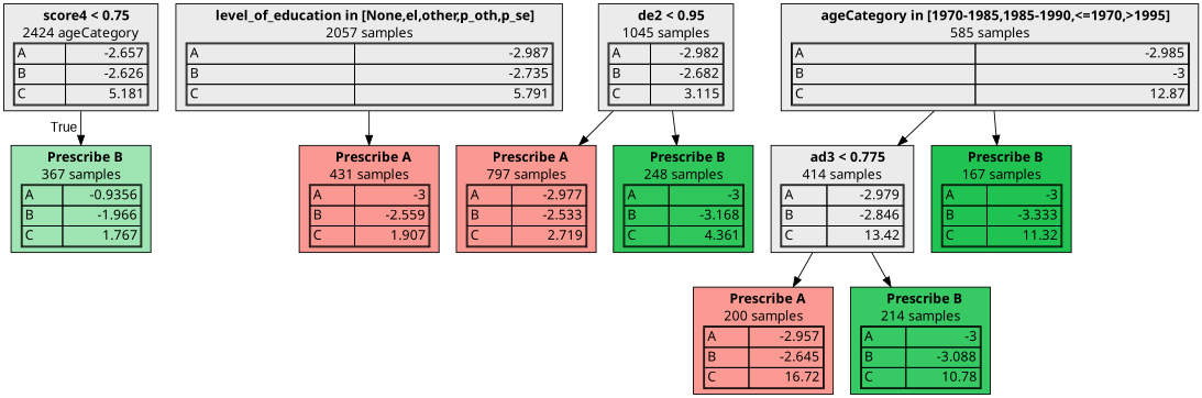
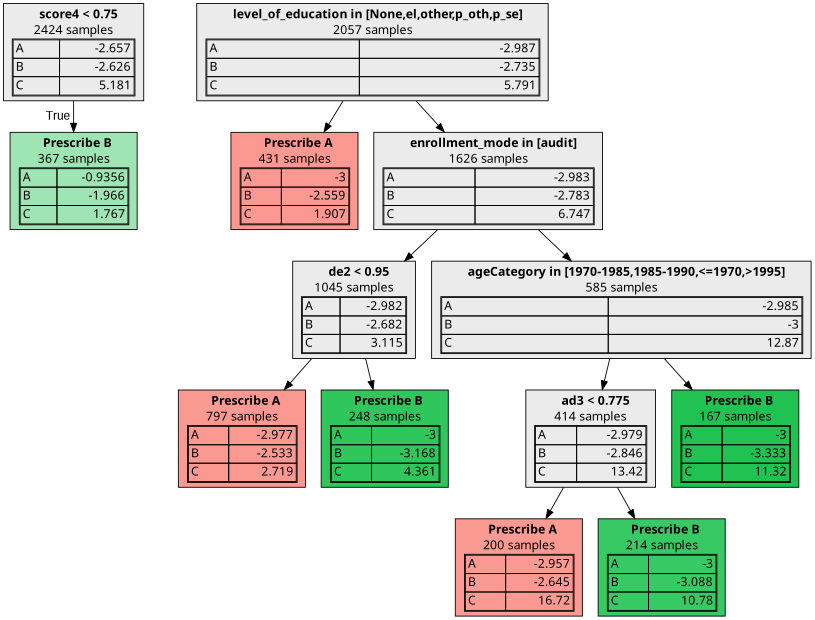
  digraph {
    node [fillcolor="#EBEBEB" fontname="bold arial" shape=box style=filled color=black]
-   n1 [label=<  <TABLE BORDER="0" CELLPADDING="0">       <TR>     <TD>       <B> score4 &lt; 0.75</B>     </TD>   </TR>      <TR>       <TD>2424 ageCategory</TD>     </TR>     <TR>   <TD>     <TABLE CELLSPACING="0">                <TR class="highlighted">     <TD ALIGN="LEFT">A</TD>     <TD ALIGN="RIGHT">-2.657</TD>   </TR>   <TR >     <TD ALIGN="LEFT">B</TD>     <TD ALIGN="RIGHT">-2.626</TD>   </TR>   <TR >     <TD ALIGN="LEFT">C</TD>     <TD ALIGN="RIGHT">5.181</TD>   </TR>      </TABLE>   </TD> </TR>    </TABLE> > color=""]
+   n1 [label=<  <TABLE BORDER="0" CELLPADDING="0">       <TR>     <TD>       <B> score4 &lt; 0.75</B>     </TD>   </TR>      <TR>       <TD>2424 samples</TD>     </TR>     <TR>   <TD>     <TABLE CELLSPACING="0">                <TR class="highlighted">     <TD ALIGN="LEFT">A</TD>     <TD ALIGN="RIGHT">-2.657</TD>   </TR>   <TR >     <TD ALIGN="LEFT">B</TD>     <TD ALIGN="RIGHT">-2.626</TD>   </TR>   <TR >     <TD ALIGN="LEFT">C</TD>     <TD ALIGN="RIGHT">5.181</TD>   </TR>      </TABLE>   </TD> </TR>    </TABLE> > color=""]
    n2 [fillcolor="#00BA3860" label=<  <TABLE BORDER="0" CELLPADDING="0">       <TR>     <TD>       <B>Prescribe B</B>     </TD>   </TR>      <TR>       <TD>367 samples</TD>     </TR>     <TR>   <TD>     <TABLE CELLSPACING="0">                <TR >     <TD ALIGN="LEFT">A</TD>     <TD ALIGN="RIGHT">-0.9356</TD>   </TR>   <TR class="highlighted">     <TD ALIGN="LEFT">B</TD>     <TD ALIGN="RIGHT">-1.966</TD>   </TR>   <TR >     <TD ALIGN="LEFT">C</TD>     <TD ALIGN="RIGHT">1.767</TD>   </TR>      </TABLE>   </TD> </TR>    </TABLE> >]
    n3 [label=<  <TABLE BORDER="0" CELLPADDING="0">       <TR>     <TD>       <B> level_of_education in [None,el,other,p_oth,p_se]</B>     </TD>   </TR>      <TR>       <TD>2057 samples</TD>     </TR>     <TR>   <TD>     <TABLE CELLSPACING="0">                <TR class="highlighted">     <TD ALIGN="LEFT">A</TD>     <TD ALIGN="RIGHT">-2.987</TD>   </TR>   <TR >     <TD ALIGN="LEFT">B</TD>     <TD ALIGN="RIGHT">-2.735</TD>   </TR>   <TR >     <TD ALIGN="LEFT">C</TD>     <TD ALIGN="RIGHT">5.791</TD>   </TR>      </TABLE>   </TD> </TR>    </TABLE> > color=""]
    n4 [fillcolor="#F8766Dc0" label=<  <TABLE BORDER="0" CELLPADDING="0">       <TR>     <TD>       <B>Prescribe A</B>     </TD>   </TR>      <TR>       <TD>431 samples</TD>     </TR>     <TR>   <TD>     <TABLE CELLSPACING="0">                <TR class="highlighted">     <TD ALIGN="LEFT">A</TD>     <TD ALIGN="RIGHT">-3</TD>   </TR>   <TR >     <TD ALIGN="LEFT">B</TD>     <TD ALIGN="RIGHT">-2.559</TD>   </TR>   <TR >     <TD ALIGN="LEFT">C</TD>     <TD ALIGN="RIGHT">1.907</TD>   </TR>      </TABLE>   </TD> </TR>    </TABLE> >]
+   n5 [label=<  <TABLE BORDER="0" CELLPADDING="0">       <TR>     <TD>       <B> enrollment_mode in [audit]</B>     </TD>   </TR>      <TR>       <TD>1626 samples</TD>     </TR>     <TR>   <TD>     <TABLE CELLSPACING="0">                <TR class="highlighted">     <TD ALIGN="LEFT">A</TD>     <TD ALIGN="RIGHT">-2.983</TD>   </TR>   <TR >     <TD ALIGN="LEFT">B</TD>     <TD ALIGN="RIGHT">-2.783</TD>   </TR>   <TR >     <TD ALIGN="LEFT">C</TD>     <TD ALIGN="RIGHT">6.747</TD>   </TR>      </TABLE>   </TD> </TR>    </TABLE> > color=""]
    n6 [label=<  <TABLE BORDER="0" CELLPADDING="0">       <TR>     <TD>       <B> de2 &lt; 0.95</B>     </TD>   </TR>      <TR>       <TD>1045 samples</TD>     </TR>     <TR>   <TD>     <TABLE CELLSPACING="0">                <TR class="highlighted">     <TD ALIGN="LEFT">A</TD>     <TD ALIGN="RIGHT">-2.982</TD>   </TR>   <TR >     <TD ALIGN="LEFT">B</TD>     <TD ALIGN="RIGHT">-2.682</TD>   </TR>   <TR >     <TD ALIGN="LEFT">C</TD>     <TD ALIGN="RIGHT">3.115</TD>   </TR>      </TABLE>   </TD> </TR>    </TABLE> > color=""]
    n7 [label=<  <TABLE BORDER="0" CELLPADDING="0">       <TR>     <TD>       <B> ageCategory in [1970-1985,1985-1990,&lt;=1970,&gt;1995]</B>     </TD>   </TR>      <TR>       <TD>585 samples</TD>     </TR>     <TR>   <TD>     <TABLE CELLSPACING="0">                <TR >     <TD ALIGN="LEFT">A</TD>     <TD ALIGN="RIGHT">-2.985</TD>   </TR>   <TR class="highlighted">     <TD ALIGN="LEFT">B</TD>     <TD ALIGN="RIGHT">-3</TD>   </TR>   <TR >     <TD ALIGN="LEFT">C</TD>     <TD ALIGN="RIGHT">12.87</TD>   </TR>      </TABLE>   </TD> </TR>    </TABLE> > color=""]
    n8 [fillcolor="#F8766Dbe" label=<  <TABLE BORDER="0" CELLPADDING="0">       <TR>     <TD>       <B>Prescribe A</B>     </TD>   </TR>      <TR>       <TD>797 samples</TD>     </TR>     <TR>   <TD>     <TABLE CELLSPACING="0">                <TR class="highlighted">     <TD ALIGN="LEFT">A</TD>     <TD ALIGN="RIGHT">-2.977</TD>   </TR>   <TR >     <TD ALIGN="LEFT">B</TD>     <TD ALIGN="RIGHT">-2.533</TD>   </TR>   <TR >     <TD ALIGN="LEFT">C</TD>     <TD ALIGN="RIGHT">2.719</TD>   </TR>      </TABLE>   </TD> </TR>    </TABLE> >]
    n9 [fillcolor="#00BA38d0" label=<  <TABLE BORDER="0" CELLPADDING="0">       <TR>     <TD>       <B>Prescribe B</B>     </TD>   </TR>      <TR>       <TD>248 samples</TD>     </TR>     <TR>   <TD>     <TABLE CELLSPACING="0">                <TR >     <TD ALIGN="LEFT">A</TD>     <TD ALIGN="RIGHT">-3</TD>   </TR>   <TR class="highlighted">     <TD ALIGN="LEFT">B</TD>     <TD ALIGN="RIGHT">-3.168</TD>   </TR>   <TR >     <TD ALIGN="LEFT">C</TD>     <TD ALIGN="RIGHT">4.361</TD>   </TR>      </TABLE>   </TD> </TR>    </TABLE> >]
    n10 [label=<  <TABLE BORDER="0" CELLPADDING="0">       <TR>     <TD>       <B> ad3 &lt; 0.775</B>     </TD>   </TR>      <TR>       <TD>414 samples</TD>     </TR>     <TR>   <TD>     <TABLE CELLSPACING="0">                <TR class="highlighted">     <TD ALIGN="LEFT">A</TD>     <TD ALIGN="RIGHT">-2.979</TD>   </TR>   <TR >     <TD ALIGN="LEFT">B</TD>     <TD ALIGN="RIGHT">-2.846</TD>   </TR>   <TR >     <TD ALIGN="LEFT">C</TD>     <TD ALIGN="RIGHT">13.42</TD>   </TR>      </TABLE>   </TD> </TR>    </TABLE> > color=""]
    n11 [fillcolor="#00BA38df" label=<  <TABLE BORDER="0" CELLPADDING="0">       <TR>     <TD>       <B>Prescribe B</B>     </TD>   </TR>      <TR>       <TD>167 samples</TD>     </TR>     <TR>   <TD>     <TABLE CELLSPACING="0">                <TR >     <TD ALIGN="LEFT">A</TD>     <TD ALIGN="RIGHT">-3</TD>   </TR>   <TR class="highlighted">     <TD ALIGN="LEFT">B</TD>     <TD ALIGN="RIGHT">-3.333</TD>   </TR>   <TR >     <TD ALIGN="LEFT">C</TD>     <TD ALIGN="RIGHT">11.32</TD>   </TR>      </TABLE>   </TD> </TR>    </TABLE> >]
    n12 [fillcolor="#F8766Dbc" label=<  <TABLE BORDER="0" CELLPADDING="0">       <TR>     <TD>       <B>Prescribe A</B>     </TD>   </TR>      <TR>       <TD>200 samples</TD>     </TR>     <TR>   <TD>     <TABLE CELLSPACING="0">                <TR class="highlighted">     <TD ALIGN="LEFT">A</TD>     <TD ALIGN="RIGHT">-2.957</TD>   </TR>   <TR >     <TD ALIGN="LEFT">B</TD>     <TD ALIGN="RIGHT">-2.645</TD>   </TR>   <TR >     <TD ALIGN="LEFT">C</TD>     <TD ALIGN="RIGHT">16.72</TD>   </TR>      </TABLE>   </TD> </TR>    </TABLE> >]
    n13 [fillcolor="#00BA38c8" label=<  <TABLE BORDER="0" CELLPADDING="0">       <TR>     <TD>       <B>Prescribe B</B>     </TD>   </TR>      <TR>       <TD>214 samples</TD>     </TR>     <TR>   <TD>     <TABLE CELLSPACING="0">                <TR >     <TD ALIGN="LEFT">A</TD>     <TD ALIGN="RIGHT">-3</TD>   </TR>   <TR class="highlighted">     <TD ALIGN="LEFT">B</TD>     <TD ALIGN="RIGHT">-3.088</TD>   </TR>   <TR >     <TD ALIGN="LEFT">C</TD>     <TD ALIGN="RIGHT">10.78</TD>   </TR>      </TABLE>   </TD> </TR>    </TABLE> >]
    n1 -> n2 [fontname=arial headlabel=True labelangle=45 labeldistance=2.5]
    n3 -> n4
+   n3 -> n5
+   n5 -> n6
+   n5 -> n7
    n6 -> n8
    n6 -> n9
    n7 -> n10
    n7 -> n11
    n10 -> n12
    n10 -> n13
  }
